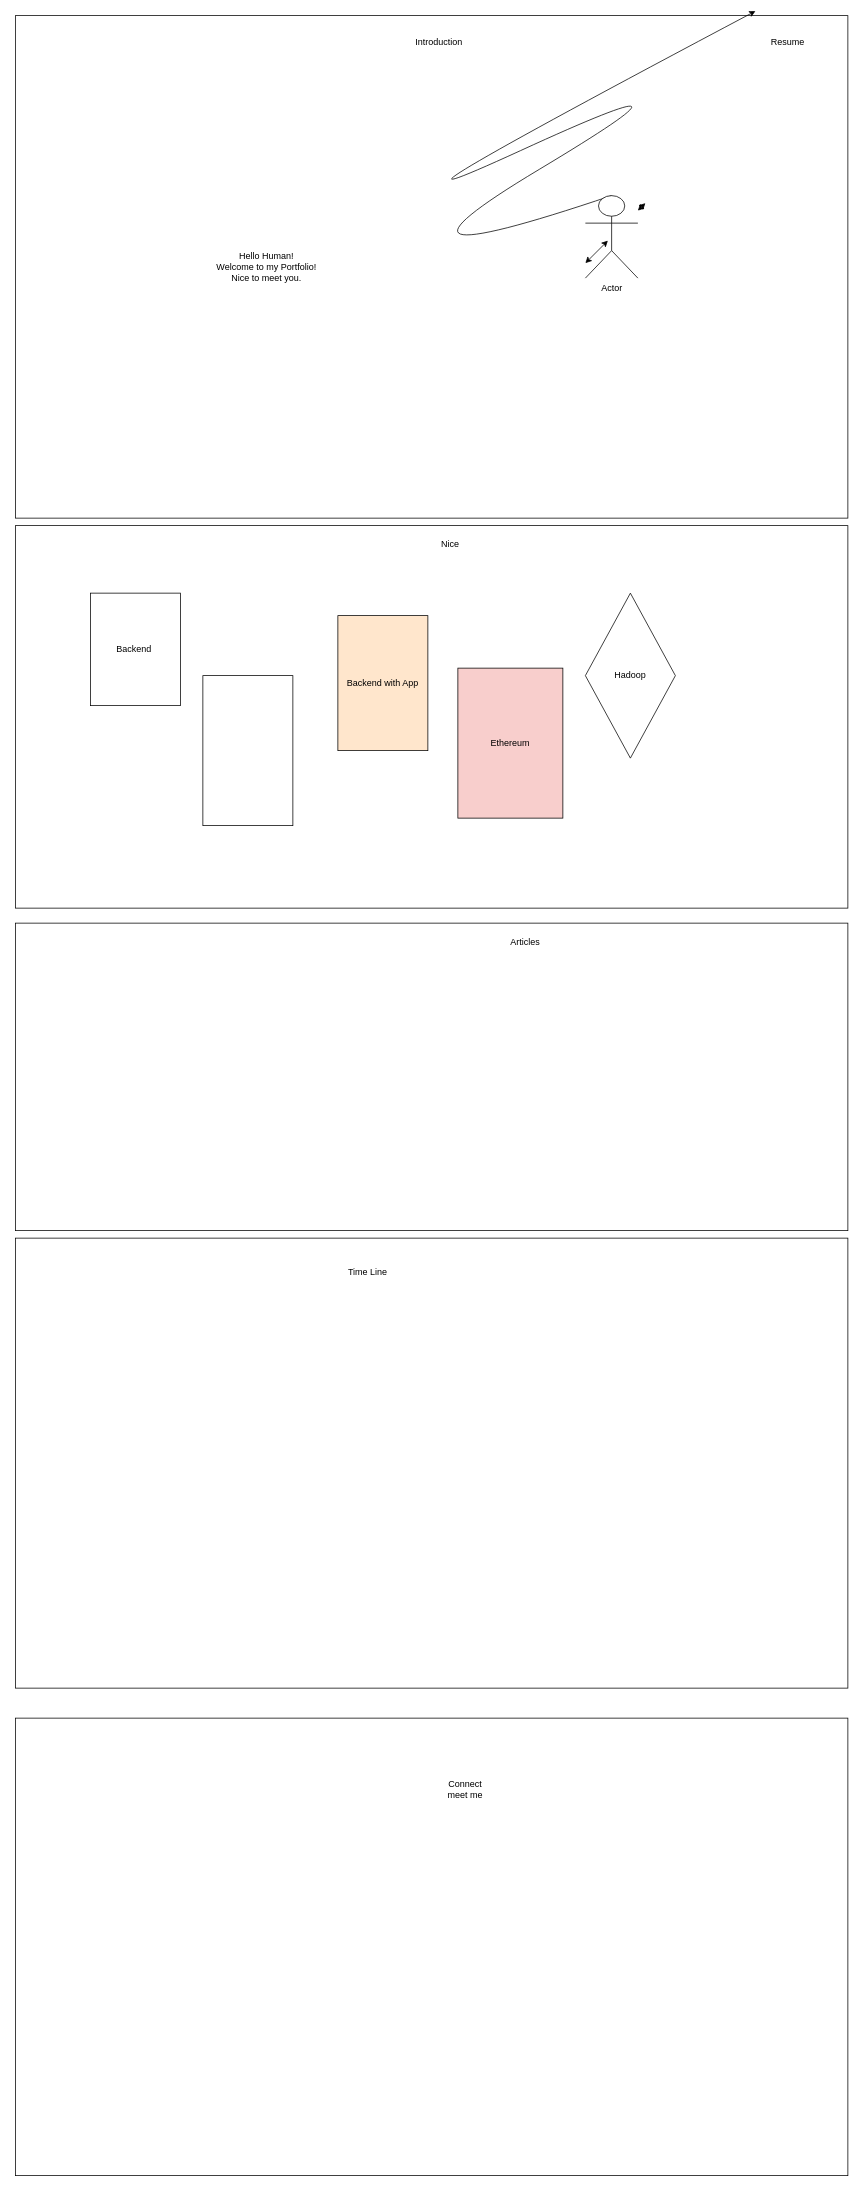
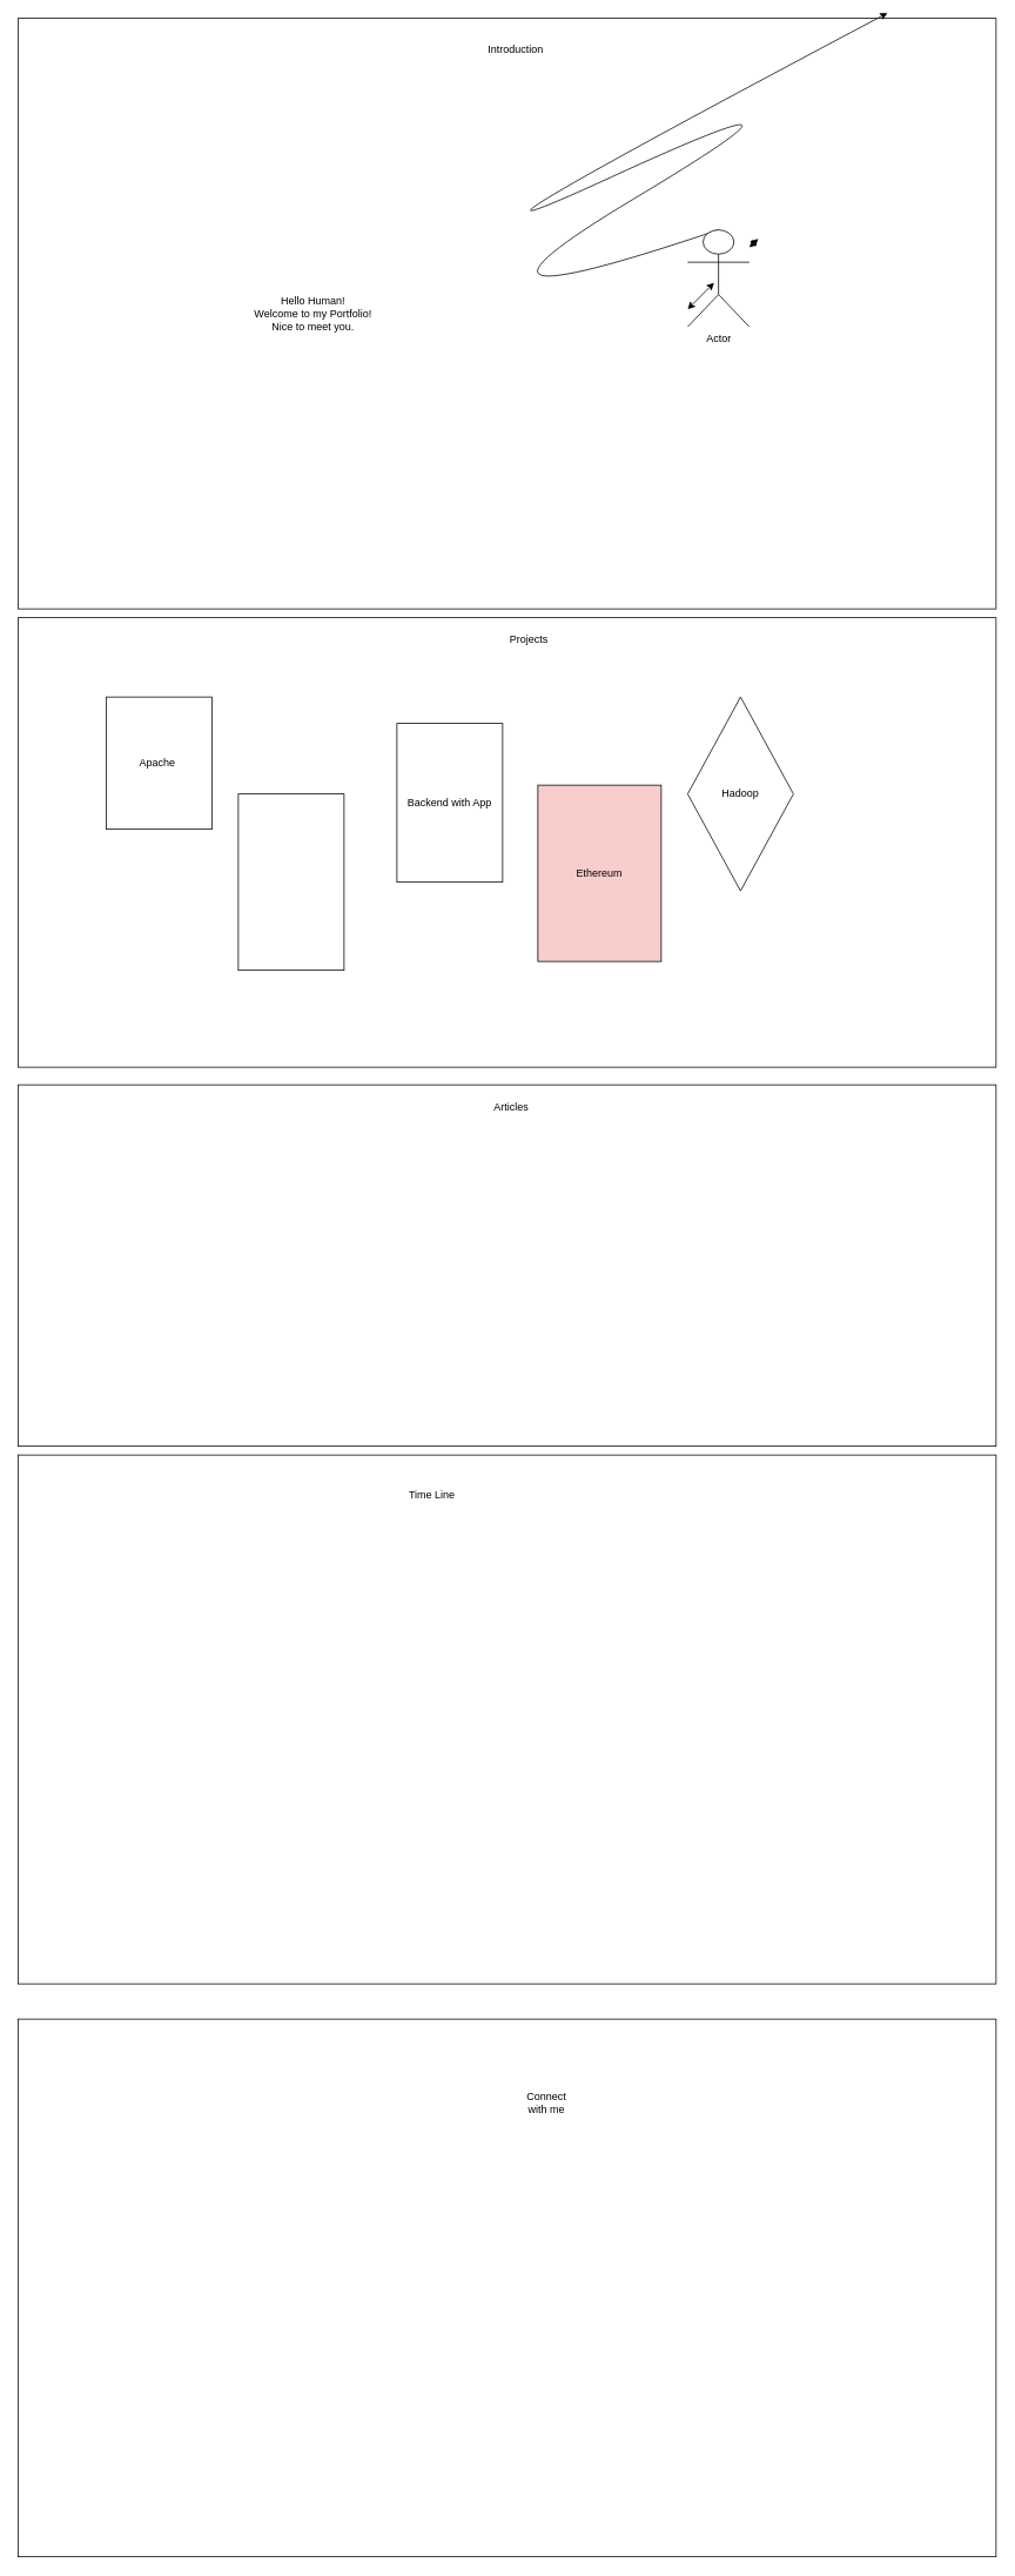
  <mxCell id="0" />
  <mxCell id="1" parent="0" />
  <mxCell id="2" value="" style="rounded=0;whiteSpace=wrap;html=1;" parent="1" vertex="1"><mxGeometry x="20" y="20" width="1110" height="670" as="geometry" /></mxCell>
  <mxCell id="3" value="Hello Human!&lt;br&gt;Welcome to my Portfolio!&lt;br&gt;Nice to meet you." style="text;html=1;strokeColor=none;fillColor=none;align=center;verticalAlign=middle;whiteSpace=wrap;rounded=0;" vertex="1" parent="1"><mxGeometry x="250" y="265" width="210" height="180" as="geometry" /></mxCell>
  <mxCell id="4" value="" style="curved=1;endArrow=classic;html=1;rounded=0;entryX=0.889;entryY=-0.009;entryDx=0;entryDy=0;entryPerimeter=0;exitX=0.5;exitY=0;exitDx=0;exitDy=0;exitPerimeter=0;" edge="1" parent="1" source="8" target="2"><mxGeometry width="50" height="50" relative="1" as="geometry"><mxPoint x="410" y="380" as="sourcePoint" /><mxPoint x="460" y="330" as="targetPoint" /><Array as="points"><mxPoint x="460" y="380" /><mxPoint x="977" y="70" /><mxPoint x="410" y="330" /></Array></mxGeometry></mxCell>
  <mxCell id="5" value="" style="endArrow=classic;startArrow=classic;html=1;rounded=0;" edge="1" parent="1" source="8"><mxGeometry width="50" height="50" relative="1" as="geometry"><mxPoint x="810" y="320" as="sourcePoint" /><mxPoint x="860" y="270" as="targetPoint" /></mxGeometry></mxCell>
  <mxCell id="6" value="Introduction" style="text;html=1;strokeColor=none;fillColor=none;align=center;verticalAlign=middle;whiteSpace=wrap;rounded=0;" vertex="1" parent="1"><mxGeometry x="555" y="40" width="60" height="30" as="geometry" /></mxCell>
  <mxCell id="7" value="" style="endArrow=classic;startArrow=classic;html=1;rounded=0;" edge="1" parent="1" target="8"><mxGeometry width="50" height="50" relative="1" as="geometry"><mxPoint x="810" y="320" as="sourcePoint" /><mxPoint x="860" y="270" as="targetPoint" /></mxGeometry></mxCell>
  <mxCell id="8" value="Actor" style="shape=umlActor;verticalLabelPosition=bottom;verticalAlign=top;html=1;outlineConnect=0;" vertex="1" parent="1"><mxGeometry x="780" y="260" width="70" height="110" as="geometry" /></mxCell>
  <mxCell id="9" value="" style="rounded=0;whiteSpace=wrap;html=1;" vertex="1" parent="1"><mxGeometry x="20" y="700" width="1110" height="510" as="geometry" /></mxCell>
- <mxCell id="10" value="Nice" style="text;html=1;strokeColor=none;fillColor=none;align=center;verticalAlign=middle;whiteSpace=wrap;rounded=0;" vertex="1" parent="1"><mxGeometry x="570" y="710" width="60" height="30" as="geometry" /></mxCell>
+ <mxCell id="10" value="Projects" style="text;html=1;strokeColor=none;fillColor=none;align=center;verticalAlign=middle;whiteSpace=wrap;rounded=0;" vertex="1" parent="1"><mxGeometry x="570" y="710" width="60" height="30" as="geometry" /></mxCell>
  <mxCell id="11" value="" style="rounded=0;whiteSpace=wrap;html=1;" vertex="1" parent="1"><mxGeometry x="20" y="1650" width="1110" height="600" as="geometry" /></mxCell>
  <mxCell id="12" value="Time Line" style="text;html=1;strokeColor=none;fillColor=none;align=center;verticalAlign=middle;whiteSpace=wrap;rounded=0;" vertex="1" parent="1"><mxGeometry x="460" y="1680" width="60" height="30" as="geometry" /></mxCell>
  <mxCell id="13" value="" style="rounded=0;whiteSpace=wrap;html=1;" vertex="1" parent="1"><mxGeometry x="20" y="2290" width="1110" height="610" as="geometry" /></mxCell>
- <mxCell id="14" value="Connect meet me" style="text;html=1;strokeColor=none;fillColor=none;align=center;verticalAlign=middle;whiteSpace=wrap;rounded=0;" vertex="1" parent="1"><mxGeometry x="590" y="2370" width="60" height="30" as="geometry" /></mxCell>
- <mxCell id="15" value="Resume" style="text;html=1;strokeColor=none;fillColor=none;align=center;verticalAlign=middle;whiteSpace=wrap;rounded=0;" vertex="1" parent="1"><mxGeometry x="1020" y="40" width="60" height="30" as="geometry" /></mxCell>
+ <mxCell id="14" value="Connect with me" style="text;html=1;strokeColor=none;fillColor=none;align=center;verticalAlign=middle;whiteSpace=wrap;rounded=0;" vertex="1" parent="1"><mxGeometry x="590" y="2370" width="60" height="30" as="geometry" /></mxCell>
  <mxCell id="16" value="" style="rounded=0;whiteSpace=wrap;html=1;" vertex="1" parent="1"><mxGeometry x="120" y="790" width="120" height="150" as="geometry" /></mxCell>
  <mxCell id="17" value="" style="rounded=0;whiteSpace=wrap;html=1;" vertex="1" parent="1"><mxGeometry x="270" y="900" width="120" height="200" as="geometry" /></mxCell>
- <mxCell id="18" value="Backend with App" style="rounded=0;whiteSpace=wrap;html=1;fillColor=#ffe6cc;" vertex="1" parent="1"><mxGeometry x="450" y="820" width="120" height="180" as="geometry" /></mxCell>
+ <mxCell id="18" value="Backend with App" style="rounded=0;whiteSpace=wrap;html=1;" vertex="1" parent="1"><mxGeometry x="450" y="820" width="120" height="180" as="geometry" /></mxCell>
  <mxCell id="19" value="Ethereum" style="rounded=0;whiteSpace=wrap;html=1;fillColor=#f8cecc;" vertex="1" parent="1"><mxGeometry x="610" y="890" width="140" height="200" as="geometry" /></mxCell>
- <mxCell id="20" value="Backend&amp;nbsp;" style="text;html=1;strokeColor=none;fillColor=none;align=center;verticalAlign=middle;whiteSpace=wrap;rounded=0;" vertex="1" parent="1"><mxGeometry x="150" y="850" width="60" height="30" as="geometry" /></mxCell>
+ <mxCell id="20" value="Apache&amp;nbsp;" style="text;html=1;strokeColor=none;fillColor=none;align=center;verticalAlign=middle;whiteSpace=wrap;rounded=0;" vertex="1" parent="1"><mxGeometry x="150" y="850" width="60" height="30" as="geometry" /></mxCell>
  <mxCell id="21" value="Hadoop" style="rhombus;whiteSpace=wrap;html=1;" vertex="1" parent="1"><mxGeometry x="780" y="790" width="120" height="220" as="geometry" /></mxCell>
  <mxCell id="22" value="" style="rounded=0;whiteSpace=wrap;html=1;" vertex="1" parent="1"><mxGeometry x="20" y="1230" width="1110" height="410" as="geometry" /></mxCell>
- <mxCell id="23" value="Articles" style="text;html=1;strokeColor=none;fillColor=none;align=center;verticalAlign=middle;whiteSpace=wrap;rounded=0;" vertex="1" parent="1"><mxGeometry x="670" y="1240" width="60" height="30" as="geometry" /></mxCell>
+ <mxCell id="23" value="Articles" style="text;html=1;strokeColor=none;fillColor=none;align=center;verticalAlign=middle;whiteSpace=wrap;rounded=0;" vertex="1" parent="1"><mxGeometry x="550" y="1240" width="60" height="30" as="geometry" /></mxCell>
